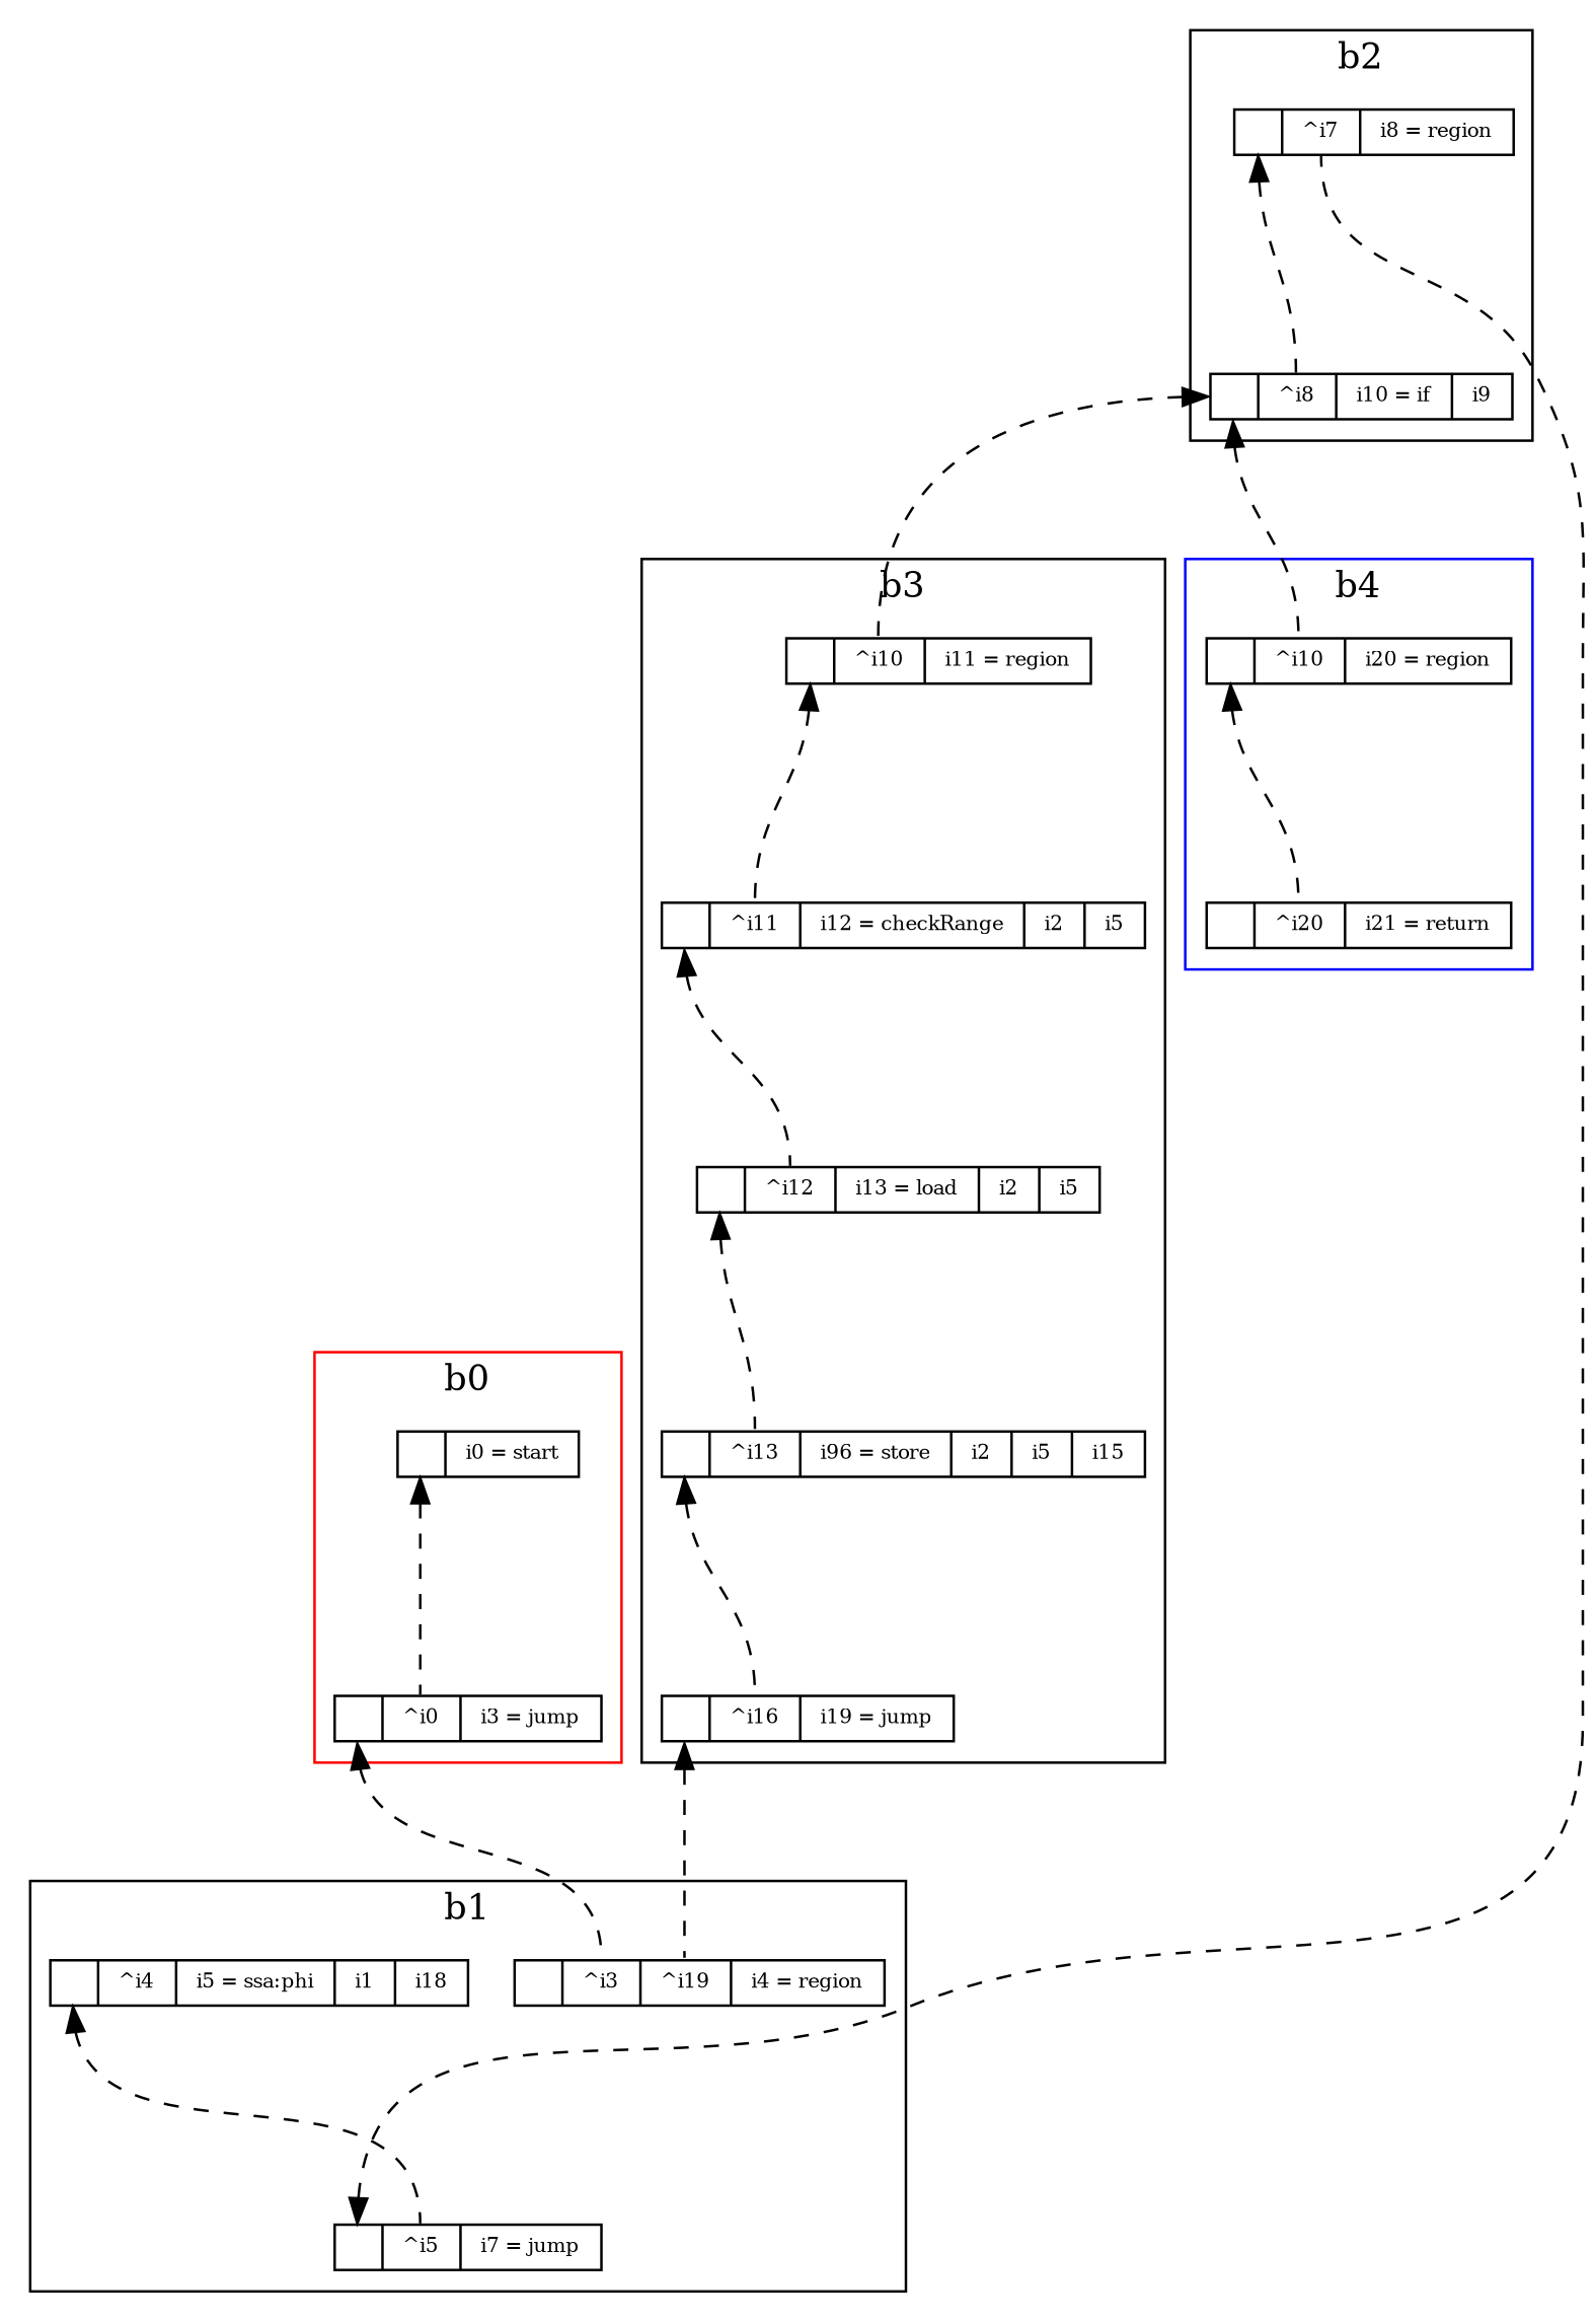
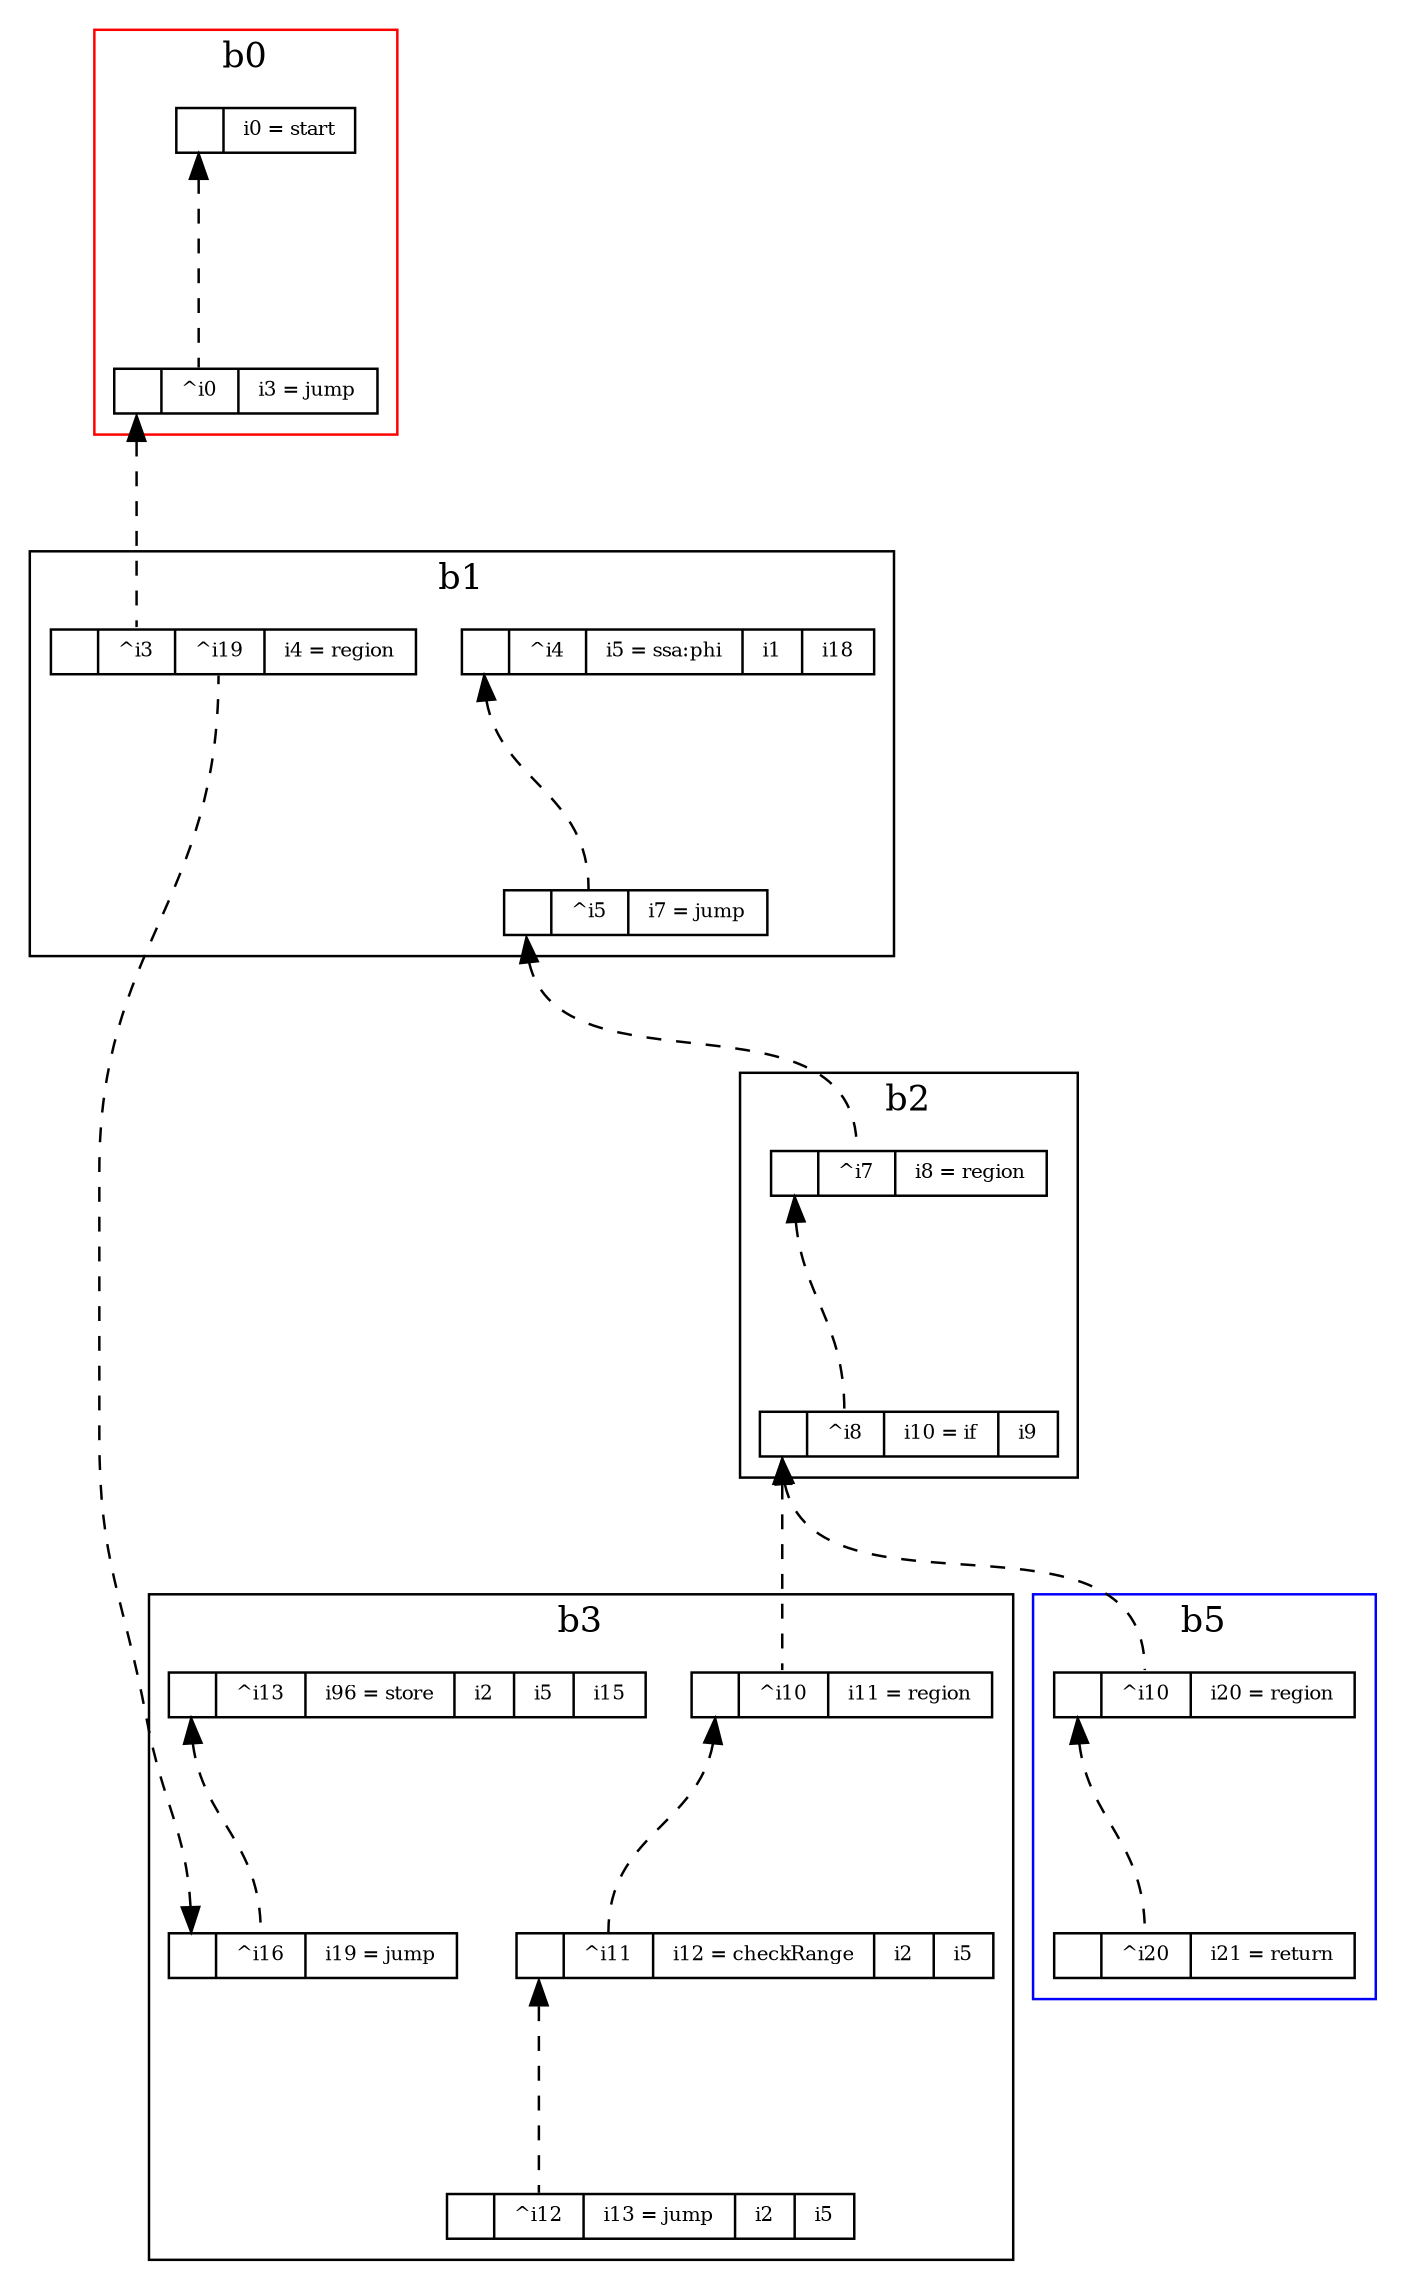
  digraph {
    concentrate=true
    rankdir=TB
    ranksep="1.2 equally"
    splines=true
    node [fontsize=8 shape=record]
    edge [dir=back headport=C0 style=dashed tailport=CS]
    n1 [height=0.25 label="{{<CS>|<S> i0 = start}}"]
    n2 [height=0.25 label="{{<CS>|<C0> ^i0|<S> i3 = jump}}"]
    n3 [height=0.25 label="{{<CS>|<C0> ^i3|<C1> ^i19|<S> i4 = region}}"]
    n4 [height=0.25 label="{{<CS>|<C0> ^i4|<S> i5 = ssa\:phi|<I0> i1|<I1> i18}}"]
    n5 [height=0.25 label="{{<CS>|<C0> ^i5|<S> i7 = jump}}"]
    n6 [height=0.25 label="{{<CS>|<C0> ^i7|<S> i8 = region}}"]
    n7 [height=0.25 label="{{<CS>|<C0> ^i8|<S> i10 = if|<I0> i9}}"]
    n8 [height=0.25 label="{{<CS>|<C0> ^i10|<S> i11 = region}}"]
    n9 [height=0.25 label="{{<CS>|<C0> ^i11|<S> i12 = checkRange|<I0> i2|<I1> i5}}"]
-   n10 [height=0.25 label="{{<CS>|<C0> ^i12|<S> i13 = load|<I0> i2|<I1> i5}}"]
+   n10 [height=0.25 label="{{<CS>|<C0> ^i12|<S> i13 = jump|<I0> i2|<I1> i5}}"]
    n11 [height=0.25 label="{{<CS>|<C0> ^i13|<S> i96 = store|<I0> i2|<I1> i5|<I2> i15}}"]
    n12 [height=0.25 label="{{<CS>|<C0> ^i16|<S> i19 = jump}}"]
    n13 [height=0.25 label="{{<CS>|<C0> ^i10|<S> i20 = region}}"]
    n14 [height=0.25 label="{{<CS>|<C0> ^i20|<S> i21 = return}}"]
    subgraph cluster_1 {
      color=red
      label=b0
      n1
      n2
    }
    subgraph cluster_2 {
      label=b1
      n3
      n4
      n5
    }
    subgraph cluster_3 {
      label=b2
      n6
      n7
    }
    subgraph cluster_4 {
      label=b3
      n8
      n9
      n10
      n11
      n12
    }
    subgraph cluster_5 {
      color=blue
-     label=b4
+     label=b5
      n13
      n14
    }
    n1 -> n2
    n2 -> n3
    n4 -> n5
    n5 -> n6
    n6 -> n7
    n7 -> n8
    n7 -> n13
    n8 -> n9
    n9 -> n10
-   n10 -> n11
    n11 -> n12
    n12 -> n3 [headport=C1]
    n13 -> n14
  }
